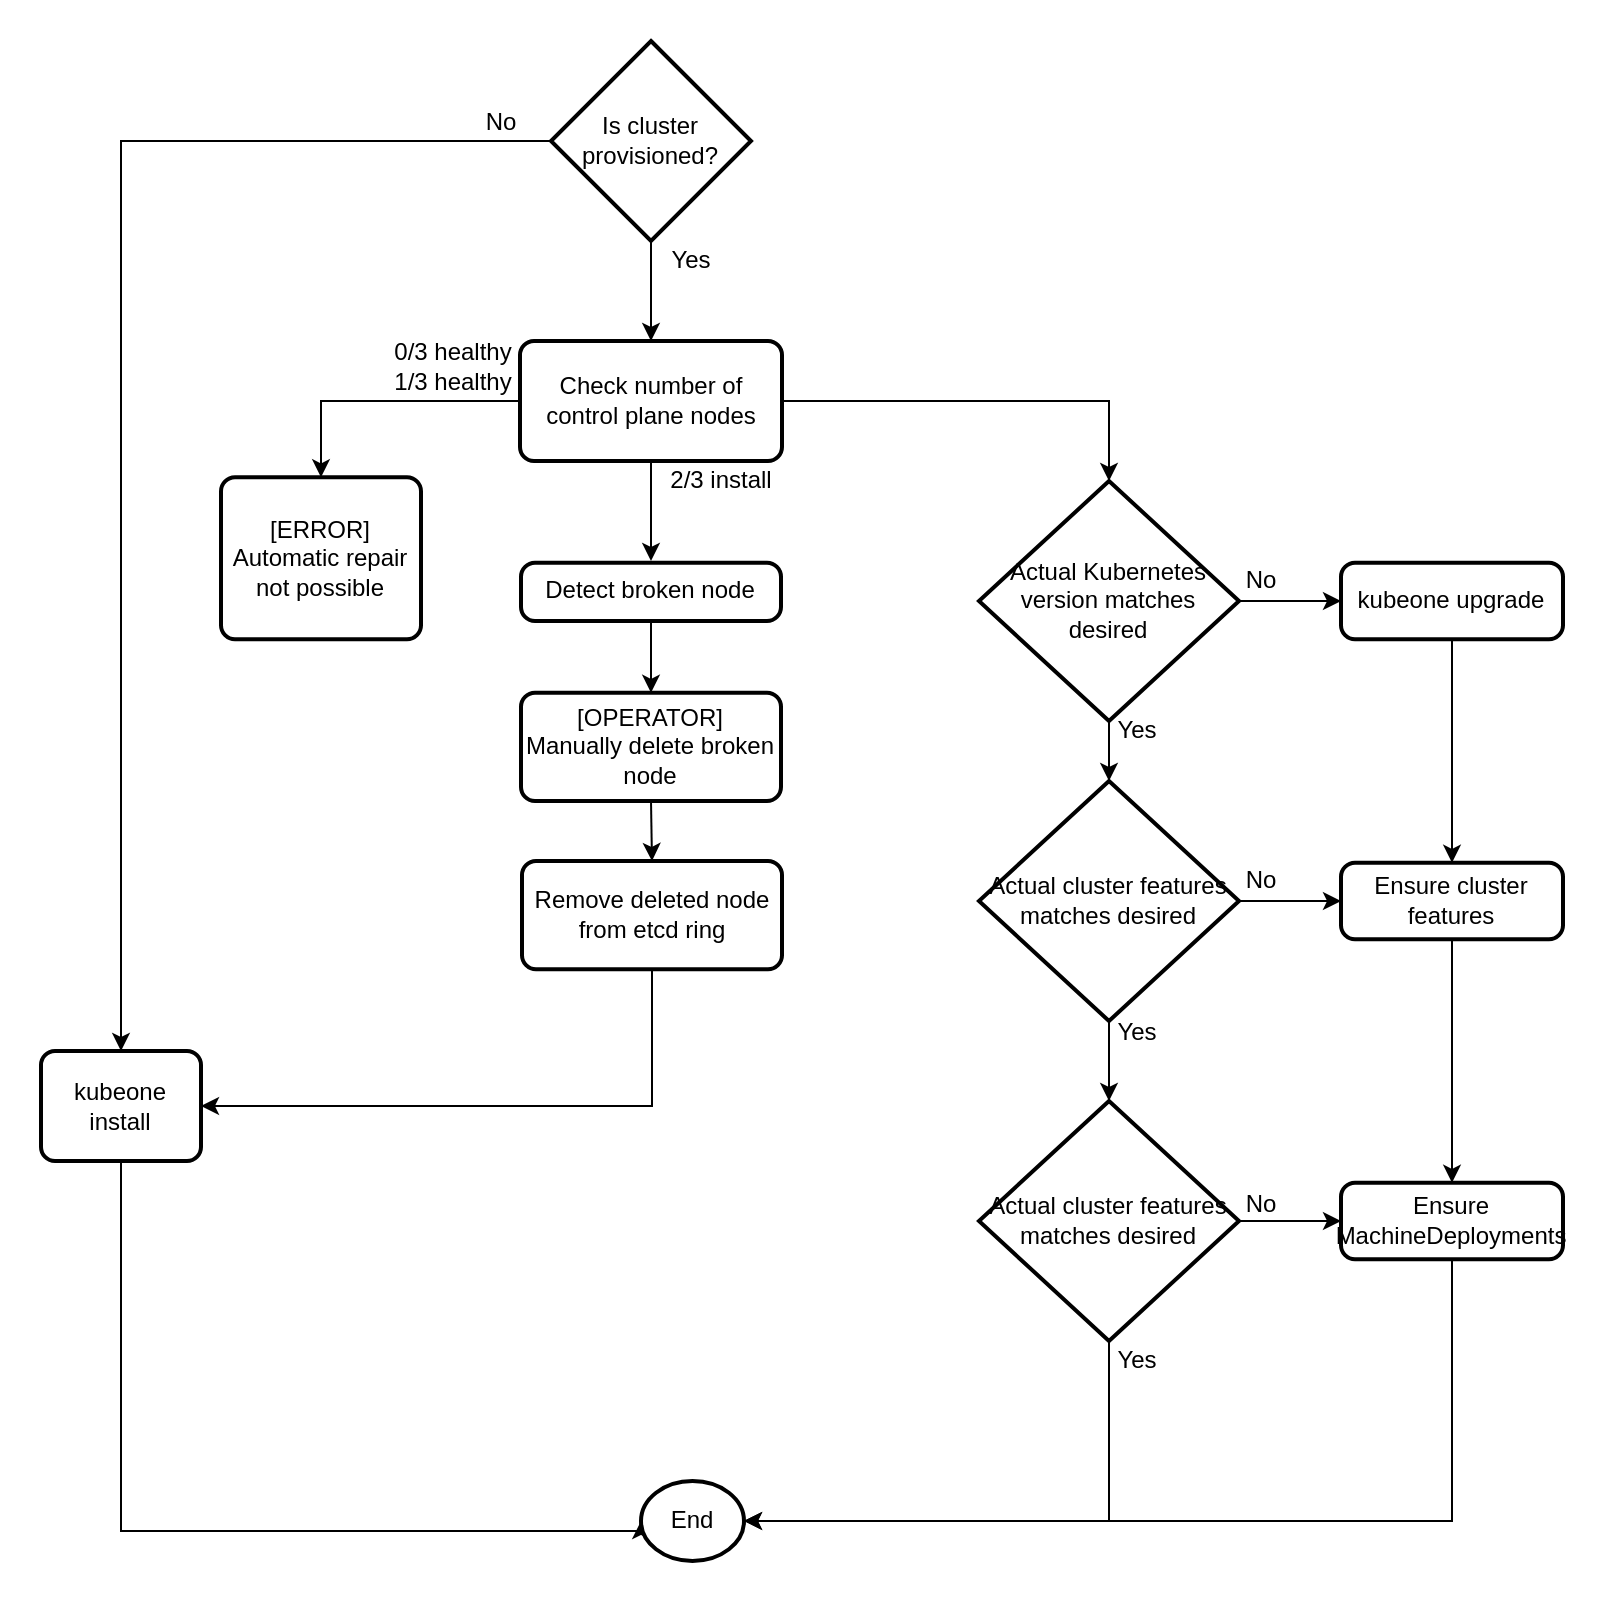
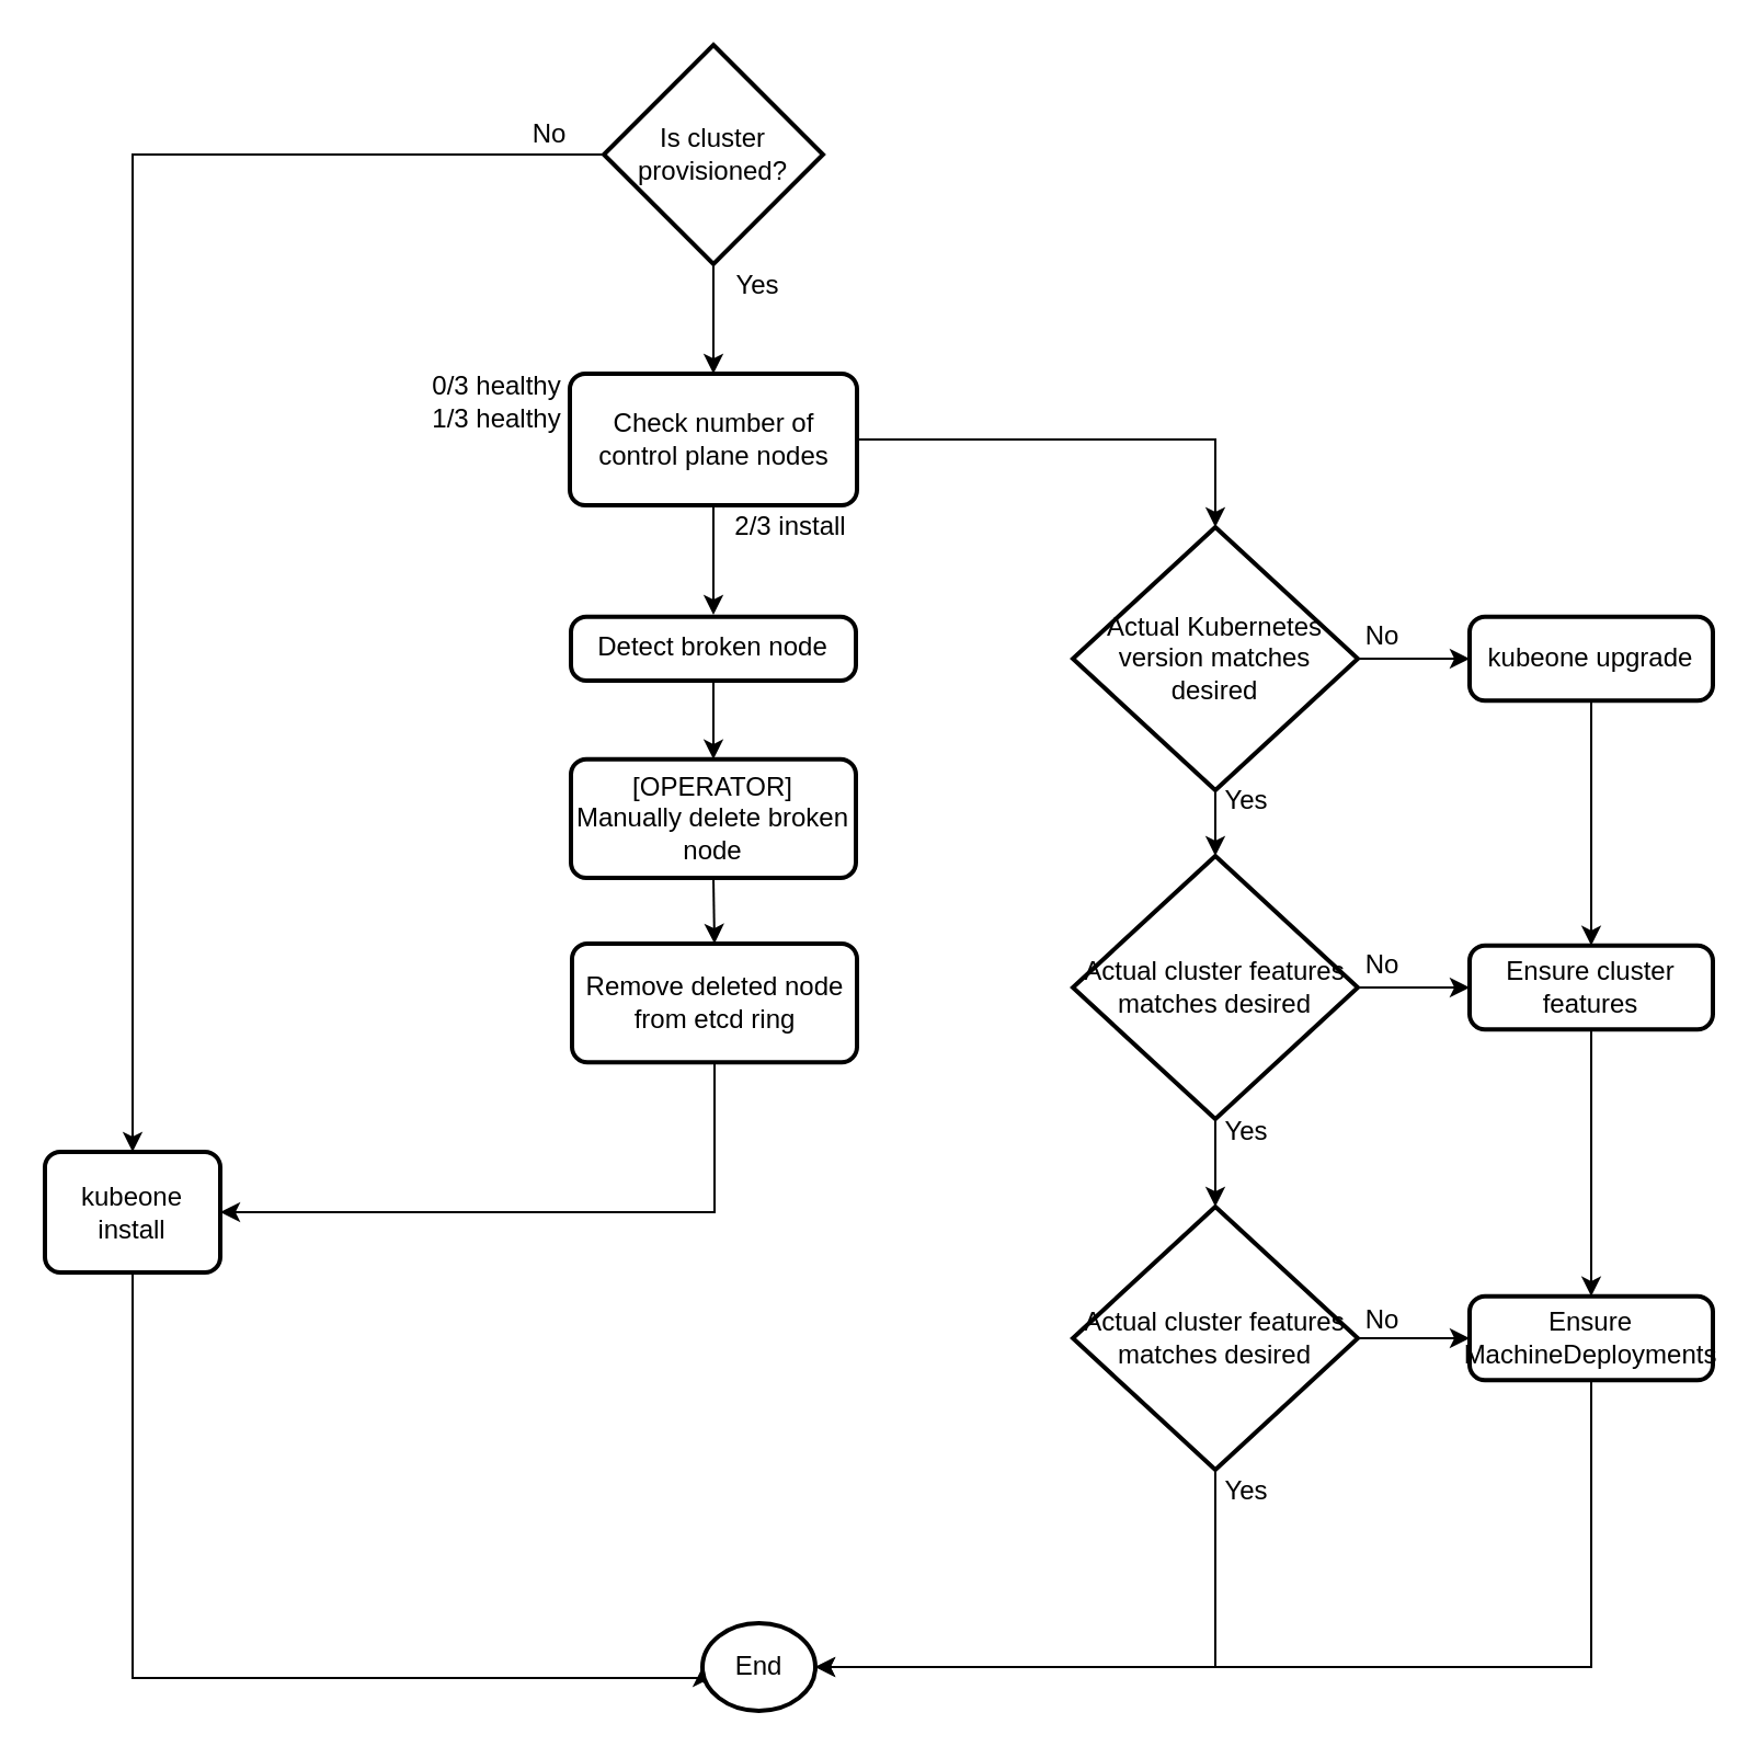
  <mxCell id="0" />
  <mxCell id="1" parent="0" />
  <mxCell id="2" value="" style="edgeStyle=orthogonalEdgeStyle;rounded=0;orthogonalLoop=1;jettySize=auto;html=1;entryX=0.5;entryY=0;entryDx=0;entryDy=0;" edge="1" parent="1" source="5" target="7"><mxGeometry relative="1" as="geometry"><mxPoint x="234" y="240" as="targetPoint" /></mxGeometry></mxCell>
  <mxCell id="3" value="No" style="text;html=1;align=center;verticalAlign=middle;resizable=0;points=[];labelBackgroundColor=#ffffff;" vertex="1" connectable="0" parent="2"><mxGeometry x="-0.86" y="3" relative="1" as="geometry"><mxPoint x="21" y="-13" as="offset" /></mxGeometry></mxCell>
  <mxCell id="4" value="" style="edgeStyle=orthogonalEdgeStyle;rounded=0;orthogonalLoop=1;jettySize=auto;html=1;" edge="1" parent="1" source="5" target="11"><mxGeometry relative="1" as="geometry" /></mxCell>
  <mxCell id="5" value="Is cluster provisioned?" style="strokeWidth=2;html=1;shape=mxgraph.flowchart.decision;whiteSpace=wrap;" vertex="1" parent="1"><mxGeometry x="275" y="20" width="100" height="100" as="geometry" /></mxCell>
  <mxCell id="6" value="" style="edgeStyle=orthogonalEdgeStyle;rounded=0;orthogonalLoop=1;jettySize=auto;html=1;entryX=0;entryY=0.5;entryDx=0;entryDy=0;entryPerimeter=0;exitX=0.5;exitY=1;exitDx=0;exitDy=0;" edge="1" parent="1" source="7" target="12"><mxGeometry relative="1" as="geometry"><mxPoint x="100" y="660" as="targetPoint" /><Array as="points"><mxPoint x="60" y="765" /></Array></mxGeometry></mxCell>
  <mxCell id="7" value="kubeone install" style="rounded=1;whiteSpace=wrap;html=1;absoluteArcSize=1;arcSize=14;strokeWidth=2;" vertex="1" parent="1"><mxGeometry x="20" y="525" width="80" height="55" as="geometry" /></mxCell>
  <mxCell id="8" value="" style="edgeStyle=orthogonalEdgeStyle;rounded=0;orthogonalLoop=1;jettySize=auto;html=1;entryX=0.5;entryY=0;entryDx=0;entryDy=0;entryPerimeter=0;" edge="1" parent="1" source="11" target="16"><mxGeometry relative="1" as="geometry"><mxPoint x="646.5" y="280" as="targetPoint" /></mxGeometry></mxCell>
  <mxCell id="9" style="edgeStyle=orthogonalEdgeStyle;rounded=0;orthogonalLoop=1;jettySize=auto;html=1;" edge="1" parent="1" source="11"><mxGeometry relative="1" as="geometry"><mxPoint x="325" y="280" as="targetPoint" /></mxGeometry></mxCell>
- <mxCell id="10" style="edgeStyle=orthogonalEdgeStyle;rounded=0;orthogonalLoop=1;jettySize=auto;html=1;entryX=0.5;entryY=0;entryDx=0;entryDy=0;" edge="1" parent="1" source="11" target="43"><mxGeometry relative="1" as="geometry" /></mxCell>
  <mxCell id="11" value="Check number of control plane nodes" style="rounded=1;whiteSpace=wrap;html=1;absoluteArcSize=1;arcSize=14;strokeWidth=2;" vertex="1" parent="1"><mxGeometry x="259.5" y="170" width="131" height="60" as="geometry" /></mxCell>
  <mxCell id="12" value="End" style="strokeWidth=2;html=1;shape=mxgraph.flowchart.start_2;whiteSpace=wrap;" vertex="1" parent="1"><mxGeometry x="320" y="740" width="51.5" height="40" as="geometry" /></mxCell>
  <mxCell id="13" value="Yes" style="text;html=1;align=center;verticalAlign=middle;resizable=0;points=[];autosize=1;" vertex="1" parent="1"><mxGeometry x="325" y="120" width="40" height="20" as="geometry" /></mxCell>
  <mxCell id="14" value="" style="edgeStyle=orthogonalEdgeStyle;rounded=0;orthogonalLoop=1;jettySize=auto;html=1;" edge="1" parent="1" source="16" target="19"><mxGeometry relative="1" as="geometry" /></mxCell>
  <mxCell id="15" style="edgeStyle=orthogonalEdgeStyle;rounded=0;orthogonalLoop=1;jettySize=auto;html=1;exitX=1;exitY=0.5;exitDx=0;exitDy=0;exitPerimeter=0;entryX=0;entryY=0.5;entryDx=0;entryDy=0;" edge="1" parent="1" source="16" target="26"><mxGeometry relative="1" as="geometry" /></mxCell>
  <mxCell id="16" value="Actual Kubernetes version matches desired" style="strokeWidth=2;html=1;shape=mxgraph.flowchart.decision;whiteSpace=wrap;" vertex="1" parent="1"><mxGeometry x="489" y="240" width="130" height="120" as="geometry" /></mxCell>
  <mxCell id="17" value="" style="edgeStyle=orthogonalEdgeStyle;rounded=0;orthogonalLoop=1;jettySize=auto;html=1;" edge="1" parent="1" source="19" target="22"><mxGeometry relative="1" as="geometry" /></mxCell>
  <mxCell id="18" style="edgeStyle=orthogonalEdgeStyle;rounded=0;orthogonalLoop=1;jettySize=auto;html=1;exitX=1;exitY=0.5;exitDx=0;exitDy=0;exitPerimeter=0;entryX=0;entryY=0.5;entryDx=0;entryDy=0;" edge="1" parent="1" source="19" target="28"><mxGeometry relative="1" as="geometry" /></mxCell>
  <mxCell id="19" value="Actual cluster features matches desired" style="strokeWidth=2;html=1;shape=mxgraph.flowchart.decision;whiteSpace=wrap;" vertex="1" parent="1"><mxGeometry x="489" y="390" width="130" height="120" as="geometry" /></mxCell>
  <mxCell id="20" style="edgeStyle=orthogonalEdgeStyle;rounded=0;orthogonalLoop=1;jettySize=auto;html=1;exitX=1;exitY=0.5;exitDx=0;exitDy=0;exitPerimeter=0;entryX=0;entryY=0.5;entryDx=0;entryDy=0;" edge="1" parent="1" source="22" target="30"><mxGeometry relative="1" as="geometry" /></mxCell>
  <mxCell id="21" style="edgeStyle=orthogonalEdgeStyle;rounded=0;orthogonalLoop=1;jettySize=auto;html=1;exitX=0.5;exitY=1;exitDx=0;exitDy=0;exitPerimeter=0;entryX=1;entryY=0.5;entryDx=0;entryDy=0;entryPerimeter=0;" edge="1" parent="1" source="22" target="12"><mxGeometry relative="1" as="geometry" /></mxCell>
  <mxCell id="22" value="Actual cluster features matches desired" style="strokeWidth=2;html=1;shape=mxgraph.flowchart.decision;whiteSpace=wrap;" vertex="1" parent="1"><mxGeometry x="489" y="550" width="130" height="120" as="geometry" /></mxCell>
  <mxCell id="23" value="Yes" style="text;html=1;align=center;verticalAlign=middle;resizable=0;points=[];autosize=1;" vertex="1" parent="1"><mxGeometry x="548" y="355" width="40" height="20" as="geometry" /></mxCell>
  <mxCell id="24" value="Yes" style="text;html=1;align=center;verticalAlign=middle;resizable=0;points=[];autosize=1;" vertex="1" parent="1"><mxGeometry x="548" y="506" width="40" height="20" as="geometry" /></mxCell>
  <mxCell id="25" style="edgeStyle=orthogonalEdgeStyle;rounded=0;orthogonalLoop=1;jettySize=auto;html=1;entryX=0.5;entryY=0;entryDx=0;entryDy=0;" edge="1" parent="1" source="26" target="28"><mxGeometry relative="1" as="geometry" /></mxCell>
  <mxCell id="26" value="kubeone upgrade" style="rounded=1;whiteSpace=wrap;html=1;absoluteArcSize=1;arcSize=14;strokeWidth=2;" vertex="1" parent="1"><mxGeometry x="670" y="280.92" width="111" height="38.16" as="geometry" /></mxCell>
  <mxCell id="27" style="edgeStyle=orthogonalEdgeStyle;rounded=0;orthogonalLoop=1;jettySize=auto;html=1;entryX=0.5;entryY=0;entryDx=0;entryDy=0;" edge="1" parent="1" source="28" target="30"><mxGeometry relative="1" as="geometry" /></mxCell>
  <mxCell id="28" value="Ensure cluster features" style="rounded=1;whiteSpace=wrap;html=1;absoluteArcSize=1;arcSize=14;strokeWidth=2;" vertex="1" parent="1"><mxGeometry x="670" y="430.92" width="111" height="38.16" as="geometry" /></mxCell>
  <mxCell id="29" style="edgeStyle=orthogonalEdgeStyle;rounded=0;orthogonalLoop=1;jettySize=auto;html=1;exitX=0.5;exitY=1;exitDx=0;exitDy=0;entryX=1;entryY=0.5;entryDx=0;entryDy=0;entryPerimeter=0;" edge="1" parent="1" source="30" target="12"><mxGeometry relative="1" as="geometry" /></mxCell>
  <mxCell id="30" value="Ensure MachineDeployments" style="rounded=1;whiteSpace=wrap;html=1;absoluteArcSize=1;arcSize=14;strokeWidth=2;" vertex="1" parent="1"><mxGeometry x="670" y="590.92" width="111" height="38.16" as="geometry" /></mxCell>
  <mxCell id="31" value="No" style="text;html=1;align=center;verticalAlign=middle;resizable=0;points=[];autosize=1;" vertex="1" parent="1"><mxGeometry x="615" y="280" width="30" height="20" as="geometry" /></mxCell>
  <mxCell id="32" value="No" style="text;html=1;align=center;verticalAlign=middle;resizable=0;points=[];autosize=1;" vertex="1" parent="1"><mxGeometry x="615" y="430" width="30" height="20" as="geometry" /></mxCell>
  <mxCell id="33" value="No" style="text;html=1;align=center;verticalAlign=middle;resizable=0;points=[];autosize=1;" vertex="1" parent="1"><mxGeometry x="615" y="592" width="30" height="20" as="geometry" /></mxCell>
  <mxCell id="34" value="Yes" style="text;html=1;align=center;verticalAlign=middle;resizable=0;points=[];autosize=1;" vertex="1" parent="1"><mxGeometry x="548" y="670" width="40" height="20" as="geometry" /></mxCell>
  <mxCell id="35" value="2/3 install" style="text;html=1;align=center;verticalAlign=middle;resizable=0;points=[];autosize=1;" vertex="1" parent="1"><mxGeometry x="325" y="230" width="70" height="20" as="geometry" /></mxCell>
  <mxCell id="36" value="" style="edgeStyle=orthogonalEdgeStyle;rounded=0;orthogonalLoop=1;jettySize=auto;html=1;" edge="1" parent="1" source="37" target="39"><mxGeometry relative="1" as="geometry" /></mxCell>
  <mxCell id="37" value="Detect broken node" style="rounded=1;whiteSpace=wrap;html=1;absoluteArcSize=1;arcSize=14;strokeWidth=2;" vertex="1" parent="1"><mxGeometry x="260" y="280.92" width="130" height="29.08" as="geometry" /></mxCell>
  <mxCell id="38" style="edgeStyle=orthogonalEdgeStyle;rounded=0;orthogonalLoop=1;jettySize=auto;html=1;exitX=0.5;exitY=1;exitDx=0;exitDy=0;entryX=0.5;entryY=0;entryDx=0;entryDy=0;" edge="1" parent="1" source="39" target="41"><mxGeometry relative="1" as="geometry" /></mxCell>
  <mxCell id="39" value="[OPERATOR]&lt;br&gt;Manually delete broken node" style="rounded=1;whiteSpace=wrap;html=1;absoluteArcSize=1;arcSize=14;strokeWidth=2;" vertex="1" parent="1"><mxGeometry x="260" y="345.92" width="130" height="54.08" as="geometry" /></mxCell>
  <mxCell id="40" style="edgeStyle=orthogonalEdgeStyle;rounded=0;orthogonalLoop=1;jettySize=auto;html=1;exitX=0.5;exitY=1;exitDx=0;exitDy=0;entryX=1;entryY=0.5;entryDx=0;entryDy=0;" edge="1" parent="1" source="41" target="7"><mxGeometry relative="1" as="geometry" /></mxCell>
  <mxCell id="41" value="Remove deleted node from etcd ring" style="rounded=1;whiteSpace=wrap;html=1;absoluteArcSize=1;arcSize=14;strokeWidth=2;" vertex="1" parent="1"><mxGeometry x="260.5" y="430" width="130" height="54.08" as="geometry" /></mxCell>
  <mxCell id="42" value="0/3 healthy&lt;br&gt;1/3 healthy" style="text;html=1;align=center;verticalAlign=middle;resizable=0;points=[];autosize=1;" vertex="1" parent="1"><mxGeometry x="190.5" y="168" width="70" height="30" as="geometry" /></mxCell>
- <mxCell id="43" value="[ERROR]&lt;br&gt;Automatic repair not possible" style="rounded=1;whiteSpace=wrap;html=1;absoluteArcSize=1;arcSize=14;strokeWidth=2;" vertex="1" parent="1"><mxGeometry x="110" y="238.16" width="100" height="80.92" as="geometry" /></mxCell>
